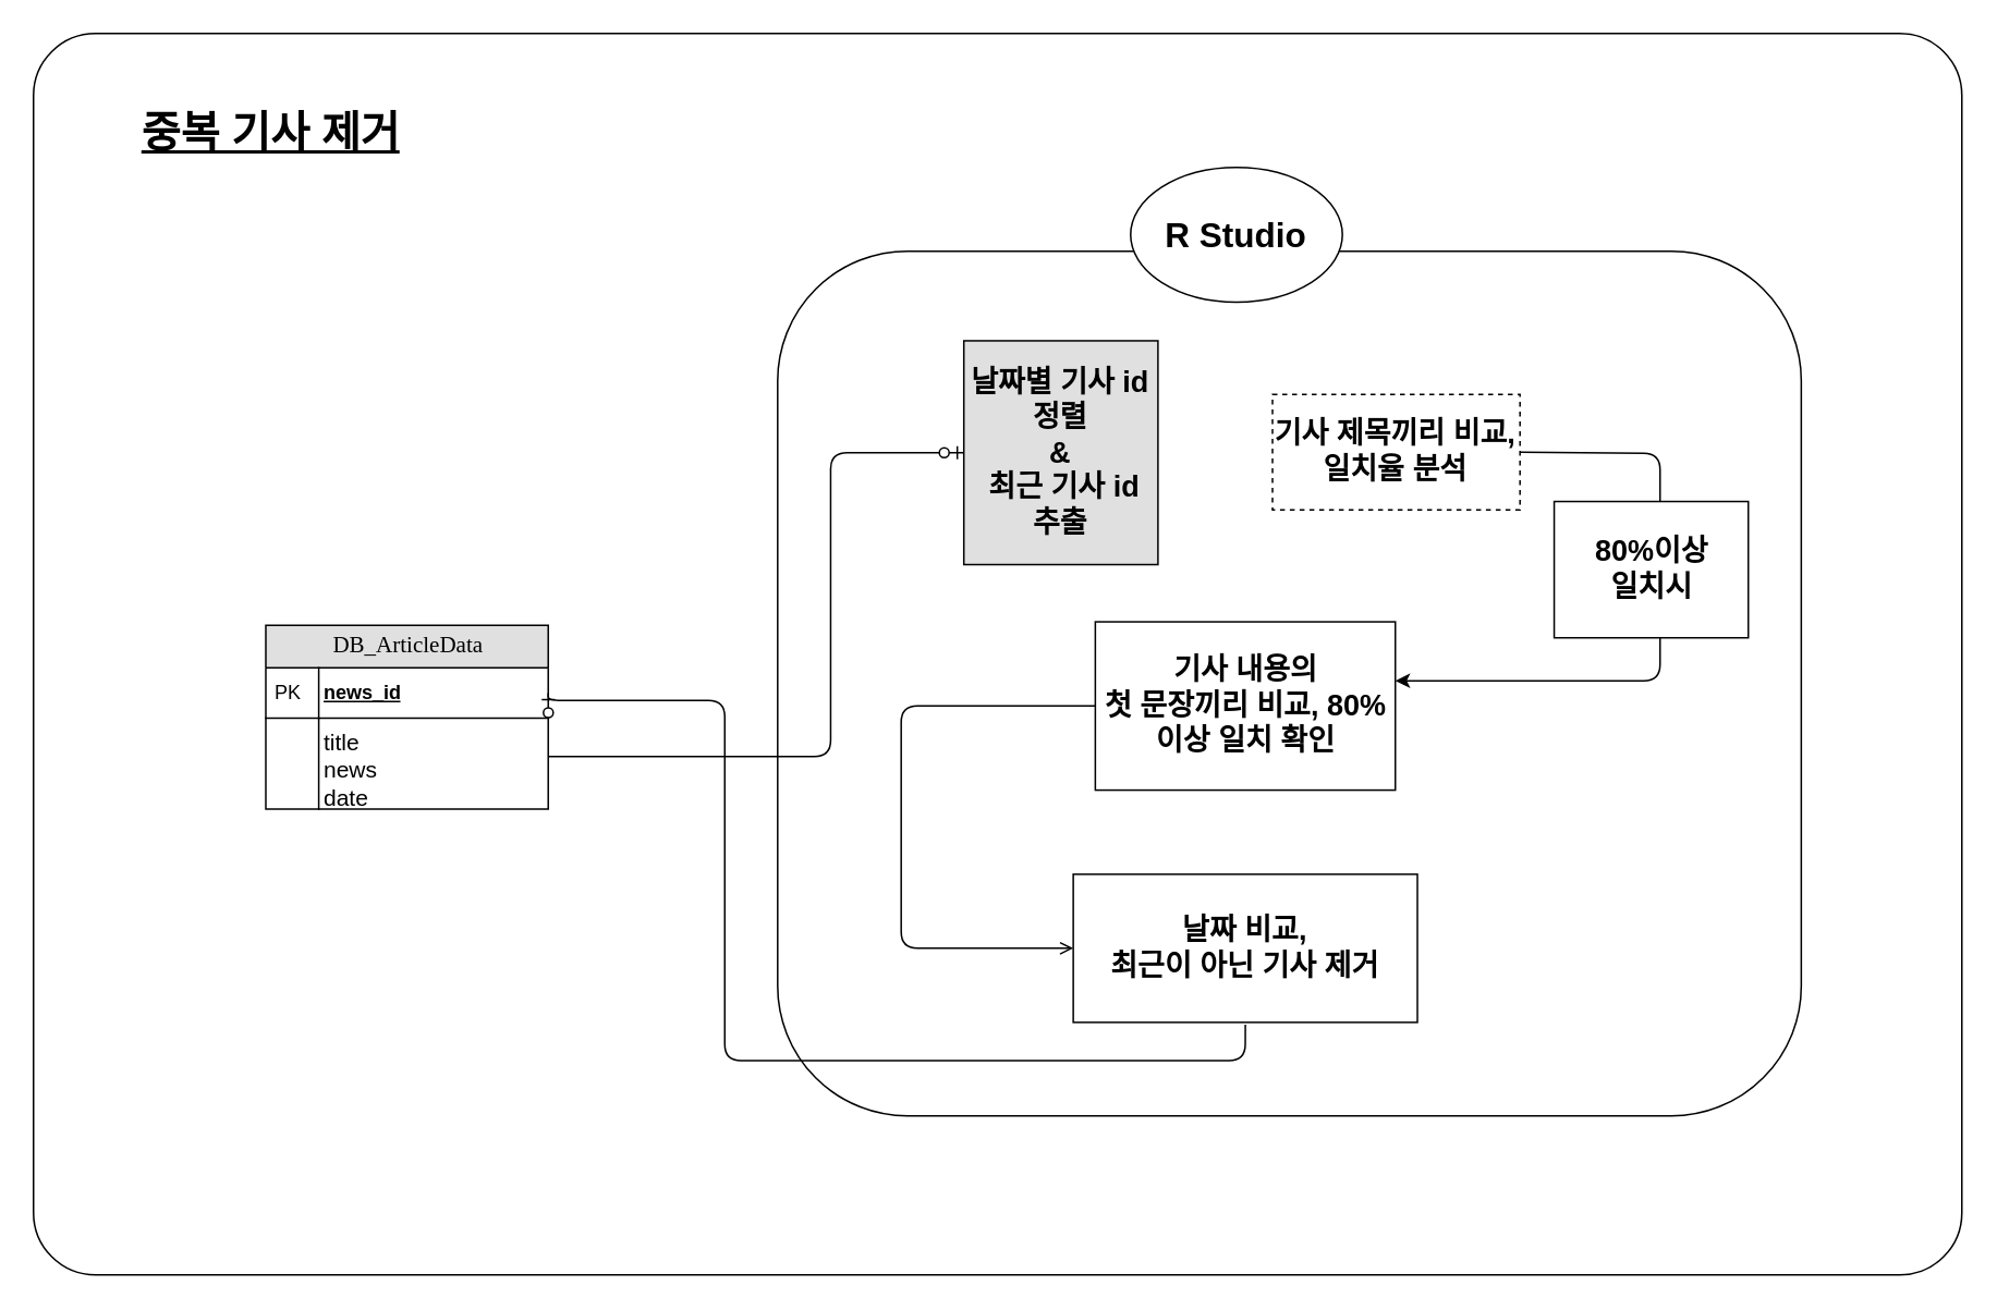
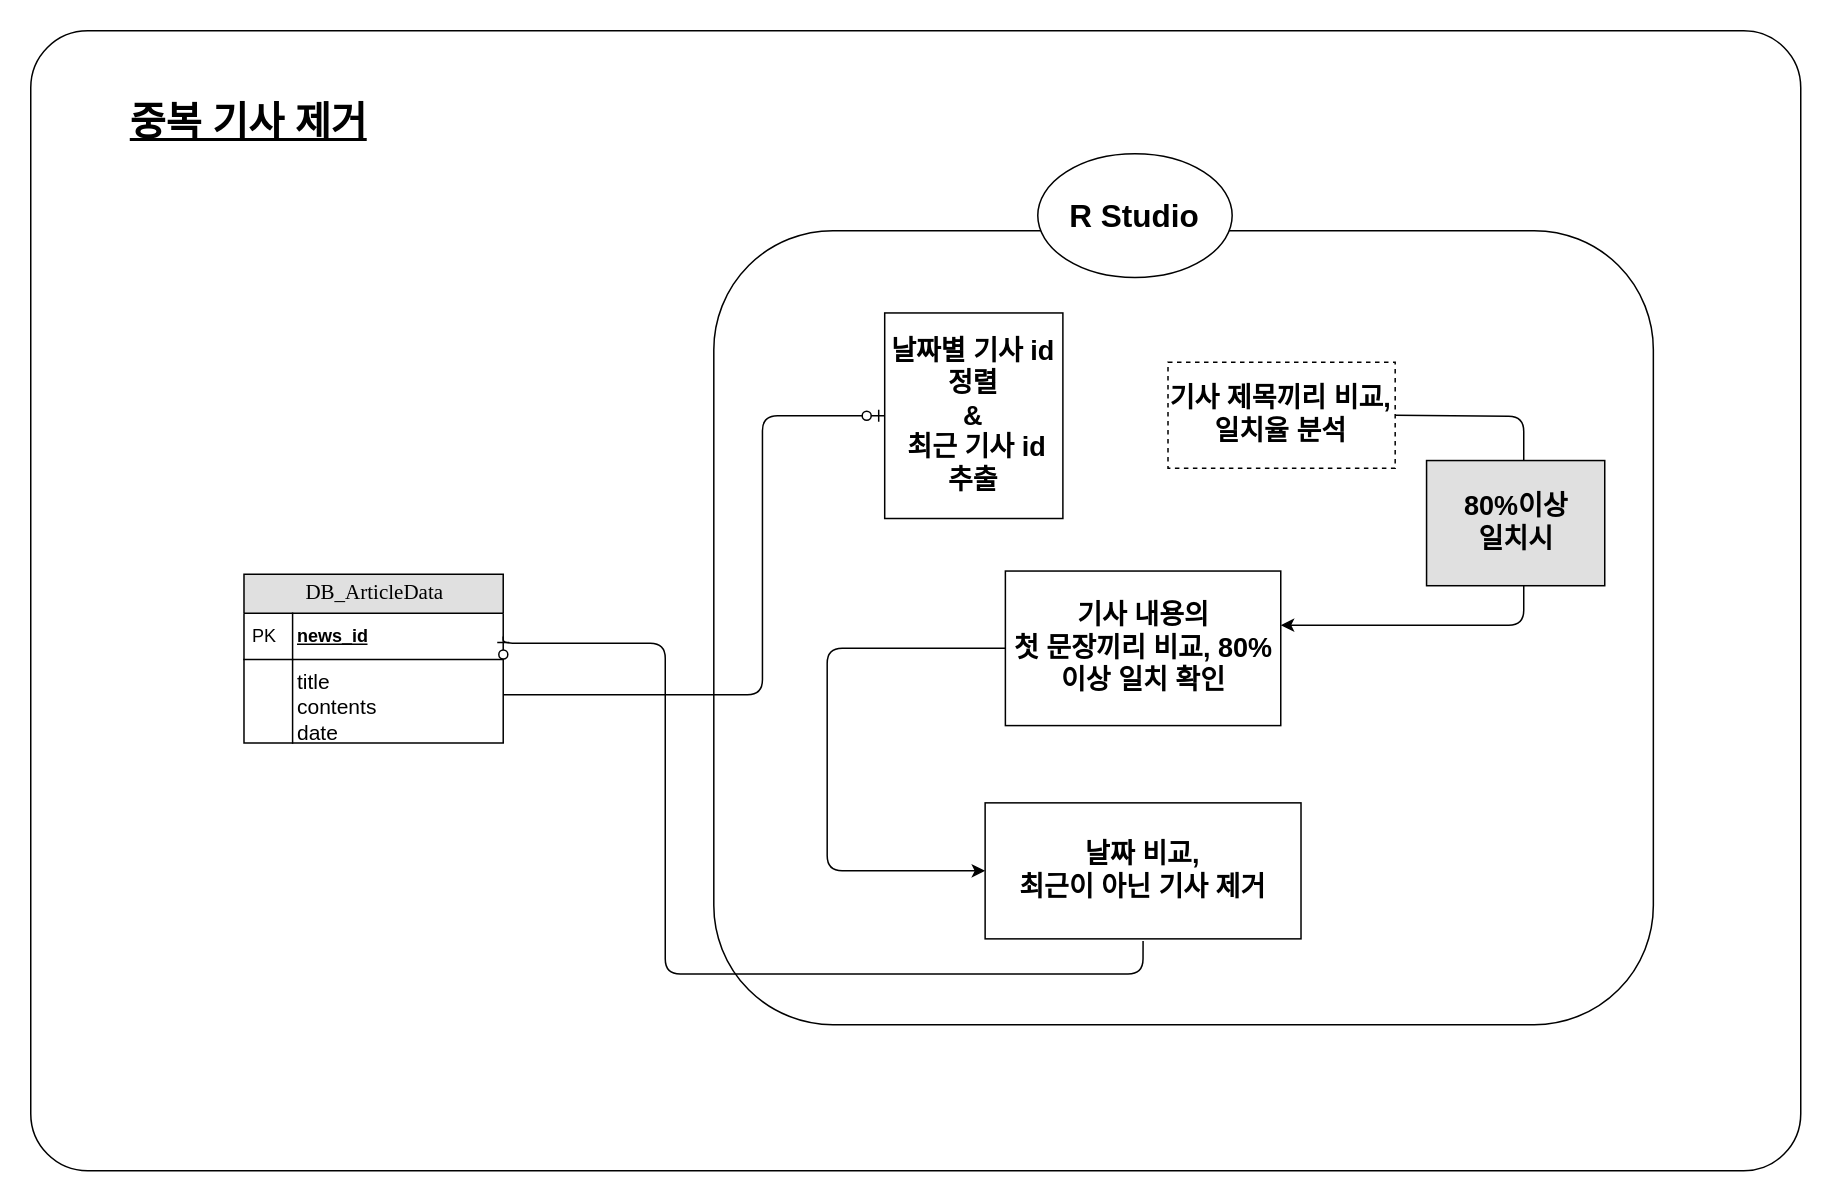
  <mxCell id="0" />
  <mxCell id="1" parent="0" />
  <mxCell id="2" value="" style="group" vertex="1" connectable="0" parent="1"><mxGeometry x="20" y="20" width="1180" height="760" as="geometry" /></mxCell>
  <mxCell id="3" value="" style="rounded=1;whiteSpace=wrap;html=1;arcSize=5;" parent="2" vertex="1"><mxGeometry width="1180" height="760.0" as="geometry" /></mxCell>
  <mxCell id="4" value="" style="rounded=1;whiteSpace=wrap;html=1;" parent="2" vertex="1"><mxGeometry x="455.365" y="133.245" width="626.361" height="529.362" as="geometry" /></mxCell>
  <mxCell id="5" value="DB_ArticleData" style="swimlane;html=1;fontStyle=0;childLayout=stackLayout;horizontal=1;startSize=26;fillColor=#e0e0e0;horizontalStack=0;resizeParent=1;resizeLast=0;collapsible=1;marginBottom=0;swimlaneFillColor=#ffffff;align=center;rounded=0;shadow=0;comic=0;labelBackgroundColor=none;strokeWidth=1;fontFamily=Verdana;fontSize=14" parent="2" vertex="1"><mxGeometry x="142.157" y="362.326" width="172.819" height="112.544" as="geometry" /></mxCell>
  <mxCell id="6" value="news_id" style="shape=partialRectangle;top=0;left=0;right=0;bottom=1;html=1;align=left;verticalAlign=middle;fillColor=none;spacingLeft=34;spacingRight=4;whiteSpace=wrap;overflow=hidden;rotatable=0;points=[[0,0.5],[1,0.5]];portConstraint=eastwest;dropTarget=0;fontStyle=5;" parent="5" vertex="1"><mxGeometry y="26" width="172.819" height="30.908" as="geometry" /></mxCell>
  <mxCell id="7" value="PK" style="shape=partialRectangle;top=0;left=0;bottom=0;html=1;fillColor=none;align=left;verticalAlign=middle;spacingLeft=4;spacingRight=4;whiteSpace=wrap;overflow=hidden;rotatable=0;points=[];portConstraint=eastwest;part=1;" parent="6" vertex="1" connectable="0"><mxGeometry width="32.398" height="30.908" as="geometry" /></mxCell>
- <mxCell id="8" value="&lt;font style=&quot;font-size: 14px&quot;&gt;title&lt;br&gt;news&lt;br&gt;date&lt;/font&gt;" style="shape=partialRectangle;top=0;left=0;right=0;bottom=0;html=1;align=left;verticalAlign=top;fillColor=none;spacingLeft=34;spacingRight=4;whiteSpace=wrap;overflow=hidden;rotatable=0;points=[[0,0.5],[1,0.5]];portConstraint=eastwest;dropTarget=0;" parent="5" vertex="1"><mxGeometry y="56.908" width="172.819" height="55.635" as="geometry" /></mxCell>
+ <mxCell id="8" value="&lt;font style=&quot;font-size: 14px&quot;&gt;title&lt;br&gt;contents&lt;br&gt;date&lt;/font&gt;" style="shape=partialRectangle;top=0;left=0;right=0;bottom=0;html=1;align=left;verticalAlign=top;fillColor=none;spacingLeft=34;spacingRight=4;whiteSpace=wrap;overflow=hidden;rotatable=0;points=[[0,0.5],[1,0.5]];portConstraint=eastwest;dropTarget=0;" parent="5" vertex="1"><mxGeometry y="56.908" width="172.819" height="55.635" as="geometry" /></mxCell>
  <mxCell id="9" value="" style="shape=partialRectangle;top=0;left=0;bottom=0;html=1;fillColor=none;align=left;verticalAlign=top;spacingLeft=4;spacingRight=4;whiteSpace=wrap;overflow=hidden;rotatable=0;points=[];portConstraint=eastwest;part=1;" parent="8" vertex="1" connectable="0"><mxGeometry width="32.398" height="55.635" as="geometry" /></mxCell>
  <mxCell id="10" value="&lt;font style=&quot;font-size: 21px&quot;&gt;&lt;b&gt;R Studio&lt;/b&gt;&lt;/font&gt;" style="ellipse;whiteSpace=wrap;html=1;" parent="2" vertex="1"><mxGeometry x="671.352" y="82.021" width="129.592" height="82.423" as="geometry" /></mxCell>
  <mxCell id="11" value="" style="edgeStyle=orthogonalEdgeStyle;html=1;endArrow=ERzeroToOne;endFill=1;labelBackgroundColor=none;fontFamily=Verdana;fontSize=14;entryX=0;entryY=0.5;entryDx=0;entryDy=0;" parent="2" target="12" edge="1"><mxGeometry width="100" height="100" relative="1" as="geometry"><mxPoint x="314.974" y="442.62" as="sourcePoint" /><mxPoint x="530.961" y="503.406" as="targetPoint" /><Array as="points"><mxPoint x="487.763" y="442.62" /><mxPoint x="487.763" y="257.169" /></Array></mxGeometry></mxCell>
- <mxCell id="12" value="날짜별 기사 id 정렬&lt;br&gt;&amp;amp;&lt;br&gt;&amp;nbsp;최근 기사 id 추출" style="rounded=1;whiteSpace=wrap;html=1;fontSize=18;fontStyle=1;arcSize=0;fillColor=#e0e0e0;" parent="2" vertex="1"><mxGeometry x="569.298" y="188.14" width="118.793" height="137.027" as="geometry" /></mxCell>
+ <mxCell id="12" value="날짜별 기사 id 정렬&lt;br&gt;&amp;amp;&lt;br&gt;&amp;nbsp;최근 기사 id 추출" style="rounded=1;whiteSpace=wrap;html=1;fontSize=18;fontStyle=1;arcSize=0;" parent="2" vertex="1"><mxGeometry x="569.298" y="188.14" width="118.793" height="137.027" as="geometry" /></mxCell>
  <mxCell id="13" value="기사 제목끼리 비교, 일치율 분석" style="rounded=0;whiteSpace=wrap;html=1;fontSize=18;fontStyle=1;dashed=1;" parent="2" vertex="1"><mxGeometry x="758.173" y="220.93" width="151.449" height="70.698" as="geometry" /></mxCell>
  <mxCell id="14" value="기사 내용의&lt;br&gt;첫 문장끼리 비교, 80%이상 일치 확인" style="rounded=0;whiteSpace=wrap;html=1;fontSize=18;fontStyle=1" parent="2" vertex="1"><mxGeometry x="649.753" y="360.197" width="183.589" height="103.028" as="geometry" /></mxCell>
  <mxCell id="15" value="날짜 비교,&lt;br&gt;최근이 아닌 기사 제거" style="rounded=0;whiteSpace=wrap;html=1;fontSize=18;fontStyle=1" parent="2" vertex="1"><mxGeometry x="636.254" y="514.739" width="210.587" height="90.665" as="geometry" /></mxCell>
- <mxCell id="16" value="" style="endArrow=open;html=1;entryX=0;entryY=0.5;entryDx=0;entryDy=0;exitX=0;exitY=0.5;exitDx=0;exitDy=0;" parent="2" target="15" edge="1" source="14"><mxGeometry width="50" height="50" relative="1" as="geometry"><mxPoint x="841.981" y="422.014" as="sourcePoint" /><mxPoint x="876.539" y="446.741" as="targetPoint" /><Array as="points"><mxPoint x="530.961" y="411.711" /><mxPoint x="530.961" y="560.072" /></Array></mxGeometry></mxCell>
+ <mxCell id="16" value="" style="endArrow=classic;html=1;entryX=0;entryY=0.5;entryDx=0;entryDy=0;exitX=0;exitY=0.5;exitDx=0;exitDy=0;" parent="2" target="15" edge="1" source="14"><mxGeometry width="50" height="50" relative="1" as="geometry"><mxPoint x="841.981" y="422.014" as="sourcePoint" /><mxPoint x="876.539" y="446.741" as="targetPoint" /><Array as="points"><mxPoint x="530.961" y="411.711" /><mxPoint x="530.961" y="560.072" /></Array></mxGeometry></mxCell>
  <mxCell id="17" value="중복 기사 제거" style="text;strokeColor=none;fillColor=none;html=1;fontSize=26;fontStyle=5;verticalAlign=middle;align=center;" parent="2" vertex="1"><mxGeometry x="91.23" y="40.696" width="107.993" height="41.211" as="geometry" /></mxCell>
  <mxCell id="18" value="" style="endArrow=classic;html=1;exitX=1;exitY=0.5;exitDx=0;exitDy=0;" edge="1" parent="2" source="13"><mxGeometry width="50" height="50" relative="1" as="geometry"><mxPoint x="814.443" y="249.957" as="sourcePoint" /><mxPoint x="833.342" y="396.257" as="targetPoint" /><Array as="points"><mxPoint x="995.332" y="257.169" /><mxPoint x="995.332" y="396.257" /><mxPoint x="867.9" y="396.257" /></Array></mxGeometry></mxCell>
- <mxCell id="19" value="80%이상&lt;br&gt;일치시" style="rounded=0;whiteSpace=wrap;html=1;fontSize=18;fontStyle=1" vertex="1" parent="2"><mxGeometry x="930.536" y="286.532" width="118.793" height="83.453" as="geometry" /></mxCell>
+ <mxCell id="19" value="80%이상&lt;br&gt;일치시" style="rounded=0;whiteSpace=wrap;html=1;fontSize=18;fontStyle=1;fillColor=#e0e0e0;" vertex="1" parent="2"><mxGeometry x="930.536" y="286.532" width="118.793" height="83.453" as="geometry" /></mxCell>
  <mxCell id="20" value="" style="edgeStyle=orthogonalEdgeStyle;html=1;endArrow=ERzeroToOne;endFill=1;labelBackgroundColor=none;fontFamily=Verdana;fontSize=14;entryX=1;entryY=0.5;entryDx=0;entryDy=0;" edge="1" parent="2" target="6"><mxGeometry width="100" height="100" relative="1" as="geometry"><mxPoint x="741.547" y="606.884" as="sourcePoint" /><mxPoint x="579.558" y="266.442" as="targetPoint" /><Array as="points"><mxPoint x="741.547" y="628.941" /><mxPoint x="422.967" y="628.941" /><mxPoint x="422.967" y="408.374" /></Array></mxGeometry></mxCell>
